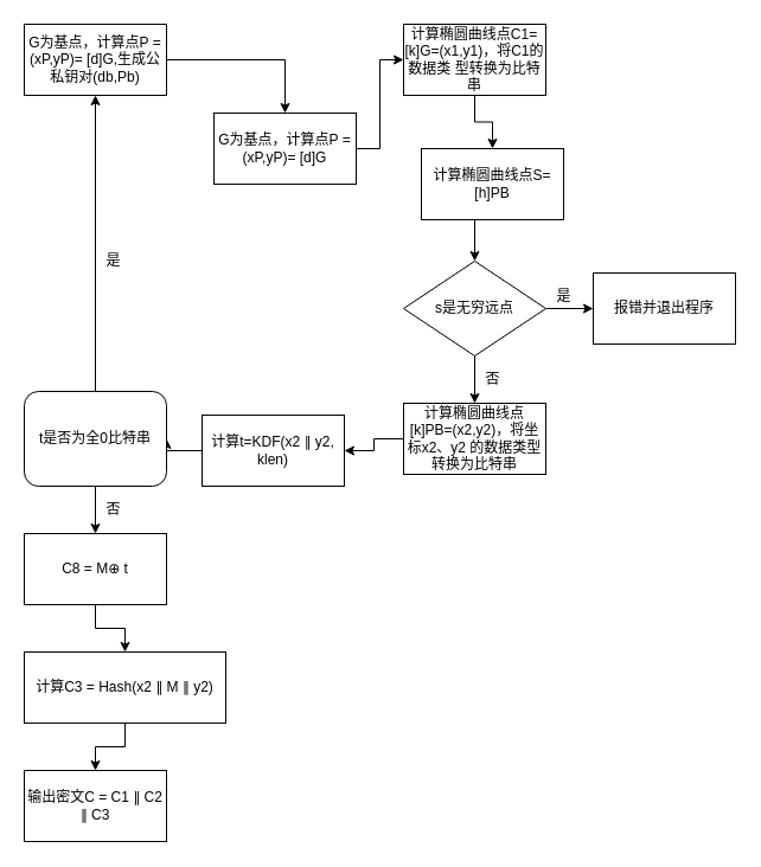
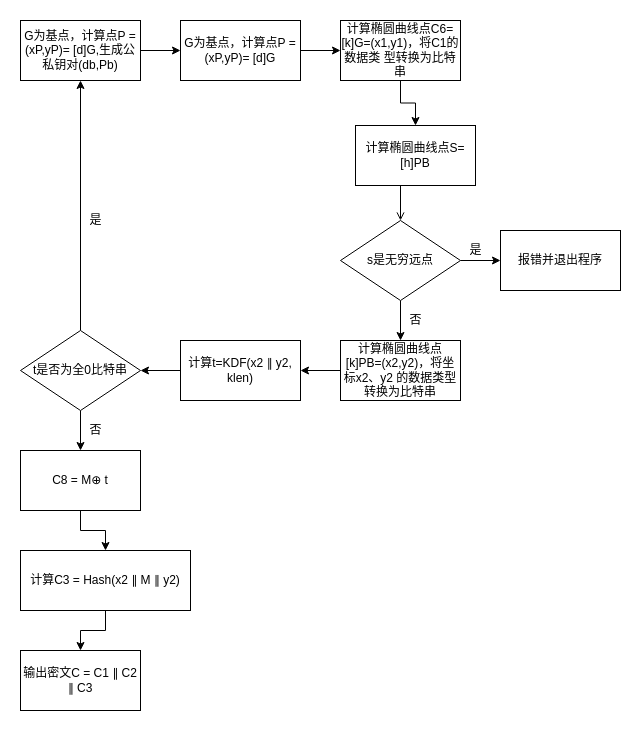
  <mxCell id="0" />
  <mxCell id="1" parent="0" />
  <mxCell id="2" style="edgeStyle=orthogonalEdgeStyle;rounded=0;orthogonalLoop=1;jettySize=auto;html=1;exitX=1;exitY=0.5;exitDx=0;exitDy=0;" edge="1" parent="1" source="3" target="5"><mxGeometry relative="1" as="geometry" /></mxCell>
  <mxCell id="3" value="G为基点，计算点P =(xP,yP)= [d]G,生成公私钥对(db,Pb)" style="rounded=0;whiteSpace=wrap;html=1;" vertex="1" parent="1"><mxGeometry x="20" y="20" width="120" height="60" as="geometry" /></mxCell>
  <mxCell id="4" style="edgeStyle=orthogonalEdgeStyle;rounded=0;orthogonalLoop=1;jettySize=auto;html=1;exitX=1;exitY=0.5;exitDx=0;exitDy=0;entryX=0;entryY=0.5;entryDx=0;entryDy=0;" edge="1" parent="1" source="5" target="7"><mxGeometry relative="1" as="geometry" /></mxCell>
- <mxCell id="5" value="G为基点，计算点P =(xP,yP)= [d]G" style="rounded=0;whiteSpace=wrap;html=1;" vertex="1" parent="1"><mxGeometry x="180" y="95" width="120" height="60" as="geometry" /></mxCell>
+ <mxCell id="5" value="G为基点，计算点P =(xP,yP)= [d]G" style="rounded=0;whiteSpace=wrap;html=1;" vertex="1" parent="1"><mxGeometry x="180" y="20" width="120" height="60" as="geometry" /></mxCell>
  <mxCell id="6" style="edgeStyle=orthogonalEdgeStyle;rounded=0;orthogonalLoop=1;jettySize=auto;html=1;exitX=0.5;exitY=1;exitDx=0;exitDy=0;entryX=0.5;entryY=0;entryDx=0;entryDy=0;" edge="1" parent="1" source="7" target="9"><mxGeometry relative="1" as="geometry" /></mxCell>
- <mxCell id="7" value="计算椭圆曲线点C1=[k]G=(x1,y1)，将C1的数据类 型转换为比特串" style="rounded=0;whiteSpace=wrap;html=1;" vertex="1" parent="1"><mxGeometry x="340" y="20" width="120" height="60" as="geometry" /></mxCell>
- <mxCell id="8" style="edgeStyle=orthogonalEdgeStyle;rounded=0;orthogonalLoop=1;jettySize=auto;html=1;exitX=0.5;exitY=1;exitDx=0;exitDy=0;entryX=0.5;entryY=0;entryDx=0;entryDy=0;" edge="1" parent="1" source="9" target="12"><mxGeometry relative="1" as="geometry" /></mxCell>
+ <mxCell id="7" value="计算椭圆曲线点C6=[k]G=(x1,y1)，将C1的数据类 型转换为比特串" style="rounded=0;whiteSpace=wrap;html=1;" vertex="1" parent="1"><mxGeometry x="340" y="20" width="120" height="60" as="geometry" /></mxCell>
+ <mxCell id="8" style="edgeStyle=orthogonalEdgeStyle;rounded=0;orthogonalLoop=1;jettySize=auto;html=1;exitX=0.5;exitY=1;exitDx=0;exitDy=0;entryX=0.5;entryY=0;entryDx=0;entryDy=0;endArrow=open;" edge="1" parent="1" source="9" target="12"><mxGeometry relative="1" as="geometry" /></mxCell>
  <mxCell id="9" value="计算椭圆曲线点S=[h]PB" style="rounded=0;whiteSpace=wrap;html=1;" vertex="1" parent="1"><mxGeometry x="355" y="125" width="120" height="60" as="geometry" /></mxCell>
  <mxCell id="10" style="edgeStyle=orthogonalEdgeStyle;rounded=0;orthogonalLoop=1;jettySize=auto;html=1;exitX=1;exitY=0.5;exitDx=0;exitDy=0;" edge="1" parent="1" source="12" target="13"><mxGeometry relative="1" as="geometry" /></mxCell>
  <mxCell id="11" style="edgeStyle=orthogonalEdgeStyle;rounded=0;orthogonalLoop=1;jettySize=auto;html=1;exitX=0.5;exitY=1;exitDx=0;exitDy=0;entryX=0.5;entryY=0;entryDx=0;entryDy=0;" edge="1" parent="1" source="12" target="15"><mxGeometry relative="1" as="geometry" /></mxCell>
  <mxCell id="12" value="s是无穷远点" style="rhombus;whiteSpace=wrap;html=1;" vertex="1" parent="1"><mxGeometry x="340" y="220" width="120" height="80" as="geometry" /></mxCell>
  <mxCell id="13" value="报错并退出程序" style="rounded=0;whiteSpace=wrap;html=1;" vertex="1" parent="1"><mxGeometry x="500" y="230" width="120" height="60" as="geometry" /></mxCell>
  <mxCell id="14" style="edgeStyle=orthogonalEdgeStyle;rounded=0;orthogonalLoop=1;jettySize=auto;html=1;exitX=0;exitY=0.5;exitDx=0;exitDy=0;entryX=1;entryY=0.5;entryDx=0;entryDy=0;" edge="1" parent="1" source="15" target="17"><mxGeometry relative="1" as="geometry" /></mxCell>
  <mxCell id="15" value="计算椭圆曲线点[k]PB=(x2,y2)，将坐标x2、y2 的数据类型转换为比特串" style="rounded=0;whiteSpace=wrap;html=1;" vertex="1" parent="1"><mxGeometry x="340" y="340" width="120" height="60" as="geometry" /></mxCell>
  <mxCell id="16" style="edgeStyle=orthogonalEdgeStyle;rounded=0;orthogonalLoop=1;jettySize=auto;html=1;exitX=0;exitY=0.5;exitDx=0;exitDy=0;entryX=1;entryY=0.5;entryDx=0;entryDy=0;" edge="1" parent="1" source="17" target="20"><mxGeometry relative="1" as="geometry" /></mxCell>
- <mxCell id="17" value="计算t=KDF(x2 ∥ y2, klen)" style="rounded=0;whiteSpace=wrap;html=1;" vertex="1" parent="1"><mxGeometry x="170" y="350" width="120" height="60" as="geometry" /></mxCell>
+ <mxCell id="17" value="计算t=KDF(x2 ∥ y2, klen)" style="rounded=0;whiteSpace=wrap;html=1;" vertex="1" parent="1"><mxGeometry x="180" y="340" width="120" height="60" as="geometry" /></mxCell>
  <mxCell id="18" style="edgeStyle=orthogonalEdgeStyle;rounded=0;orthogonalLoop=1;jettySize=auto;html=1;exitX=0.5;exitY=0;exitDx=0;exitDy=0;entryX=0.5;entryY=1;entryDx=0;entryDy=0;" edge="1" parent="1" source="20" target="3"><mxGeometry relative="1" as="geometry" /></mxCell>
  <mxCell id="19" style="edgeStyle=orthogonalEdgeStyle;rounded=0;orthogonalLoop=1;jettySize=auto;html=1;exitX=0.5;exitY=1;exitDx=0;exitDy=0;entryX=0.5;entryY=0;entryDx=0;entryDy=0;" edge="1" parent="1" source="20" target="25"><mxGeometry relative="1" as="geometry" /></mxCell>
- <mxCell id="20" value="t是否为全0比特串" style="whiteSpace=wrap;html=1;rounded=1;" vertex="1" parent="1"><mxGeometry x="20" y="330" width="120" height="80" as="geometry" /></mxCell>
+ <mxCell id="20" value="t是否为全0比特串" style="rhombus;whiteSpace=wrap;html=1;" vertex="1" parent="1"><mxGeometry x="20" y="330" width="120" height="80" as="geometry" /></mxCell>
  <mxCell id="21" value="是" style="text;html=1;align=center;verticalAlign=middle;resizable=0;points=[];autosize=1;" vertex="1" parent="1"><mxGeometry x="460" y="240" width="30" height="20" as="geometry" /></mxCell>
  <mxCell id="22" value="否" style="text;html=1;align=center;verticalAlign=middle;resizable=0;points=[];autosize=1;" vertex="1" parent="1"><mxGeometry x="400" y="310" width="30" height="20" as="geometry" /></mxCell>
  <mxCell id="23" value="是" style="text;html=1;align=center;verticalAlign=middle;resizable=0;points=[];autosize=1;" vertex="1" parent="1"><mxGeometry x="80" y="210" width="30" height="20" as="geometry" /></mxCell>
  <mxCell id="24" style="edgeStyle=orthogonalEdgeStyle;rounded=0;orthogonalLoop=1;jettySize=auto;html=1;exitX=0.5;exitY=1;exitDx=0;exitDy=0;entryX=0.5;entryY=0;entryDx=0;entryDy=0;" edge="1" parent="1" source="25" target="27"><mxGeometry relative="1" as="geometry" /></mxCell>
  <mxCell id="25" value="C8 = M⊕ t" style="rounded=0;whiteSpace=wrap;html=1;" vertex="1" parent="1"><mxGeometry x="20" y="450" width="120" height="60" as="geometry" /></mxCell>
  <mxCell id="26" style="edgeStyle=orthogonalEdgeStyle;rounded=0;orthogonalLoop=1;jettySize=auto;html=1;exitX=0.5;exitY=1;exitDx=0;exitDy=0;" edge="1" parent="1" source="27" target="28"><mxGeometry relative="1" as="geometry" /></mxCell>
  <mxCell id="27" value="计算C3 = Hash(x2 ∥ M ∥ y2)" style="rounded=0;whiteSpace=wrap;html=1;" vertex="1" parent="1"><mxGeometry x="20" y="550" width="170" height="60" as="geometry" /></mxCell>
  <mxCell id="28" value="输出密文C = C1 ∥ C2 ∥ C3" style="rounded=0;whiteSpace=wrap;html=1;" vertex="1" parent="1"><mxGeometry x="20" y="650" width="120" height="60" as="geometry" /></mxCell>
  <mxCell id="29" value="否" style="text;html=1;align=center;verticalAlign=middle;resizable=0;points=[];autosize=1;" vertex="1" parent="1"><mxGeometry x="80" y="420" width="30" height="20" as="geometry" /></mxCell>
